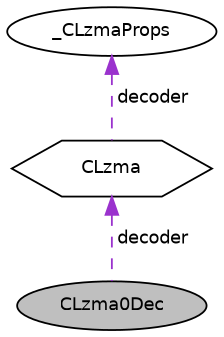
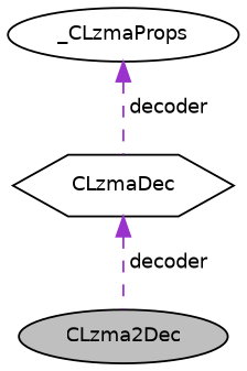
  digraph {
    node [color=black fillcolor=white fontname=Helvetica fontsize=10 shape=ellipse style=filled]
    edge [color=darkorchid3 dir=back fontname=Helvetica fontsize=10 labelfontname=Helvetica labelfontsize=10 style=dashed]
-   n1 [fillcolor=grey75 fontcolor=black height=0.2 label=CLzma0Dec width=0.4]
-   n2 [height=0.2 label=CLzma shape=hexagon width=0.4]
+   n1 [fillcolor=grey75 fontcolor=black height=0.2 label=CLzma2Dec width=0.4]
+   n2 [height=0.2 label=CLzmaDec shape=hexagon width=0.4]
    n3 [height=0.2 label=_CLzmaProps width=0.4]
    n2 -> n1 [label=" decoder"]
    n3 -> n2 [label=" decoder"]
  }
